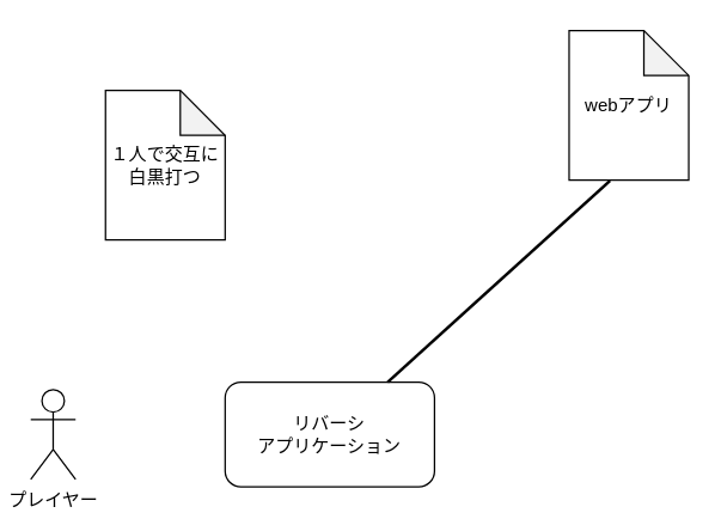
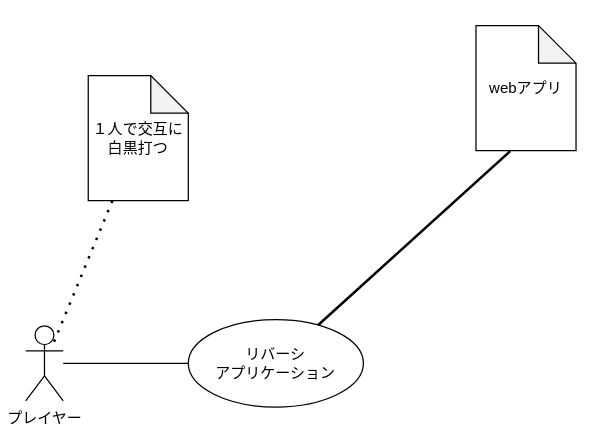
  <mxCell id="0" />
  <mxCell id="1" parent="0" />
- <mxCell id="2" value="リバーシ&lt;br&gt;アプリケーション" style="whiteSpace=wrap;html=1;rounded=1;" vertex="1" parent="1"><mxGeometry x="150" y="255" width="140" height="70" as="geometry" /></mxCell>
+ <mxCell id="2" value="リバーシ&lt;br&gt;アプリケーション" style="ellipse;whiteSpace=wrap;html=1;" vertex="1" parent="1"><mxGeometry x="150" y="255" width="140" height="70" as="geometry" /></mxCell>
  <mxCell id="3" value="プレイヤー" style="shape=umlActor;verticalLabelPosition=bottom;verticalAlign=top;html=1;" vertex="1" parent="1"><mxGeometry x="20" y="260" width="30" height="60" as="geometry" /></mxCell>
+ <mxCell id="4" value="" style="endArrow=none;html=1;entryX=0;entryY=0.5;entryDx=0;entryDy=0;" edge="1" parent="1" source="3" target="2"><mxGeometry relative="1" as="geometry"><mxPoint x="80" y="340" as="sourcePoint" /><mxPoint x="240" y="340" as="targetPoint" /></mxGeometry></mxCell>
  <mxCell id="5" value="webアプリ" style="shape=note;whiteSpace=wrap;html=1;backgroundOutline=1;darkOpacity=0.05;" vertex="1" parent="1"><mxGeometry x="380" y="20" width="80" height="100" as="geometry" /></mxCell>
  <mxCell id="6" value="" style="endArrow=none;dashed=0;html=1;dashPattern=1 3;strokeWidth=2;entryX=0.342;entryY=1.003;entryDx=0;entryDy=0;entryPerimeter=0;" edge="1" parent="1" source="2" target="5"><mxGeometry width="50" height="50" relative="1" as="geometry"><mxPoint x="220" y="360" as="sourcePoint" /><mxPoint x="270" y="310" as="targetPoint" /></mxGeometry></mxCell>
  <mxCell id="7" value="１人で交互に白黒打つ" style="shape=note;whiteSpace=wrap;html=1;backgroundOutline=1;darkOpacity=0.05;" vertex="1" parent="1"><mxGeometry x="70" y="60" width="80" height="100" as="geometry" /></mxCell>
+ <mxCell id="8" value="" style="endArrow=none;dashed=1;html=1;dashPattern=1 3;strokeWidth=2;entryX=0.689;entryY=0.293;entryDx=0;entryDy=0;entryPerimeter=0;" edge="1" parent="1" source="7" target="3"><mxGeometry width="50" height="50" relative="1" as="geometry"><mxPoint x="263.858" y="269.367" as="sourcePoint" /><mxPoint x="417.36" y="130.3" as="targetPoint" /></mxGeometry></mxCell>
